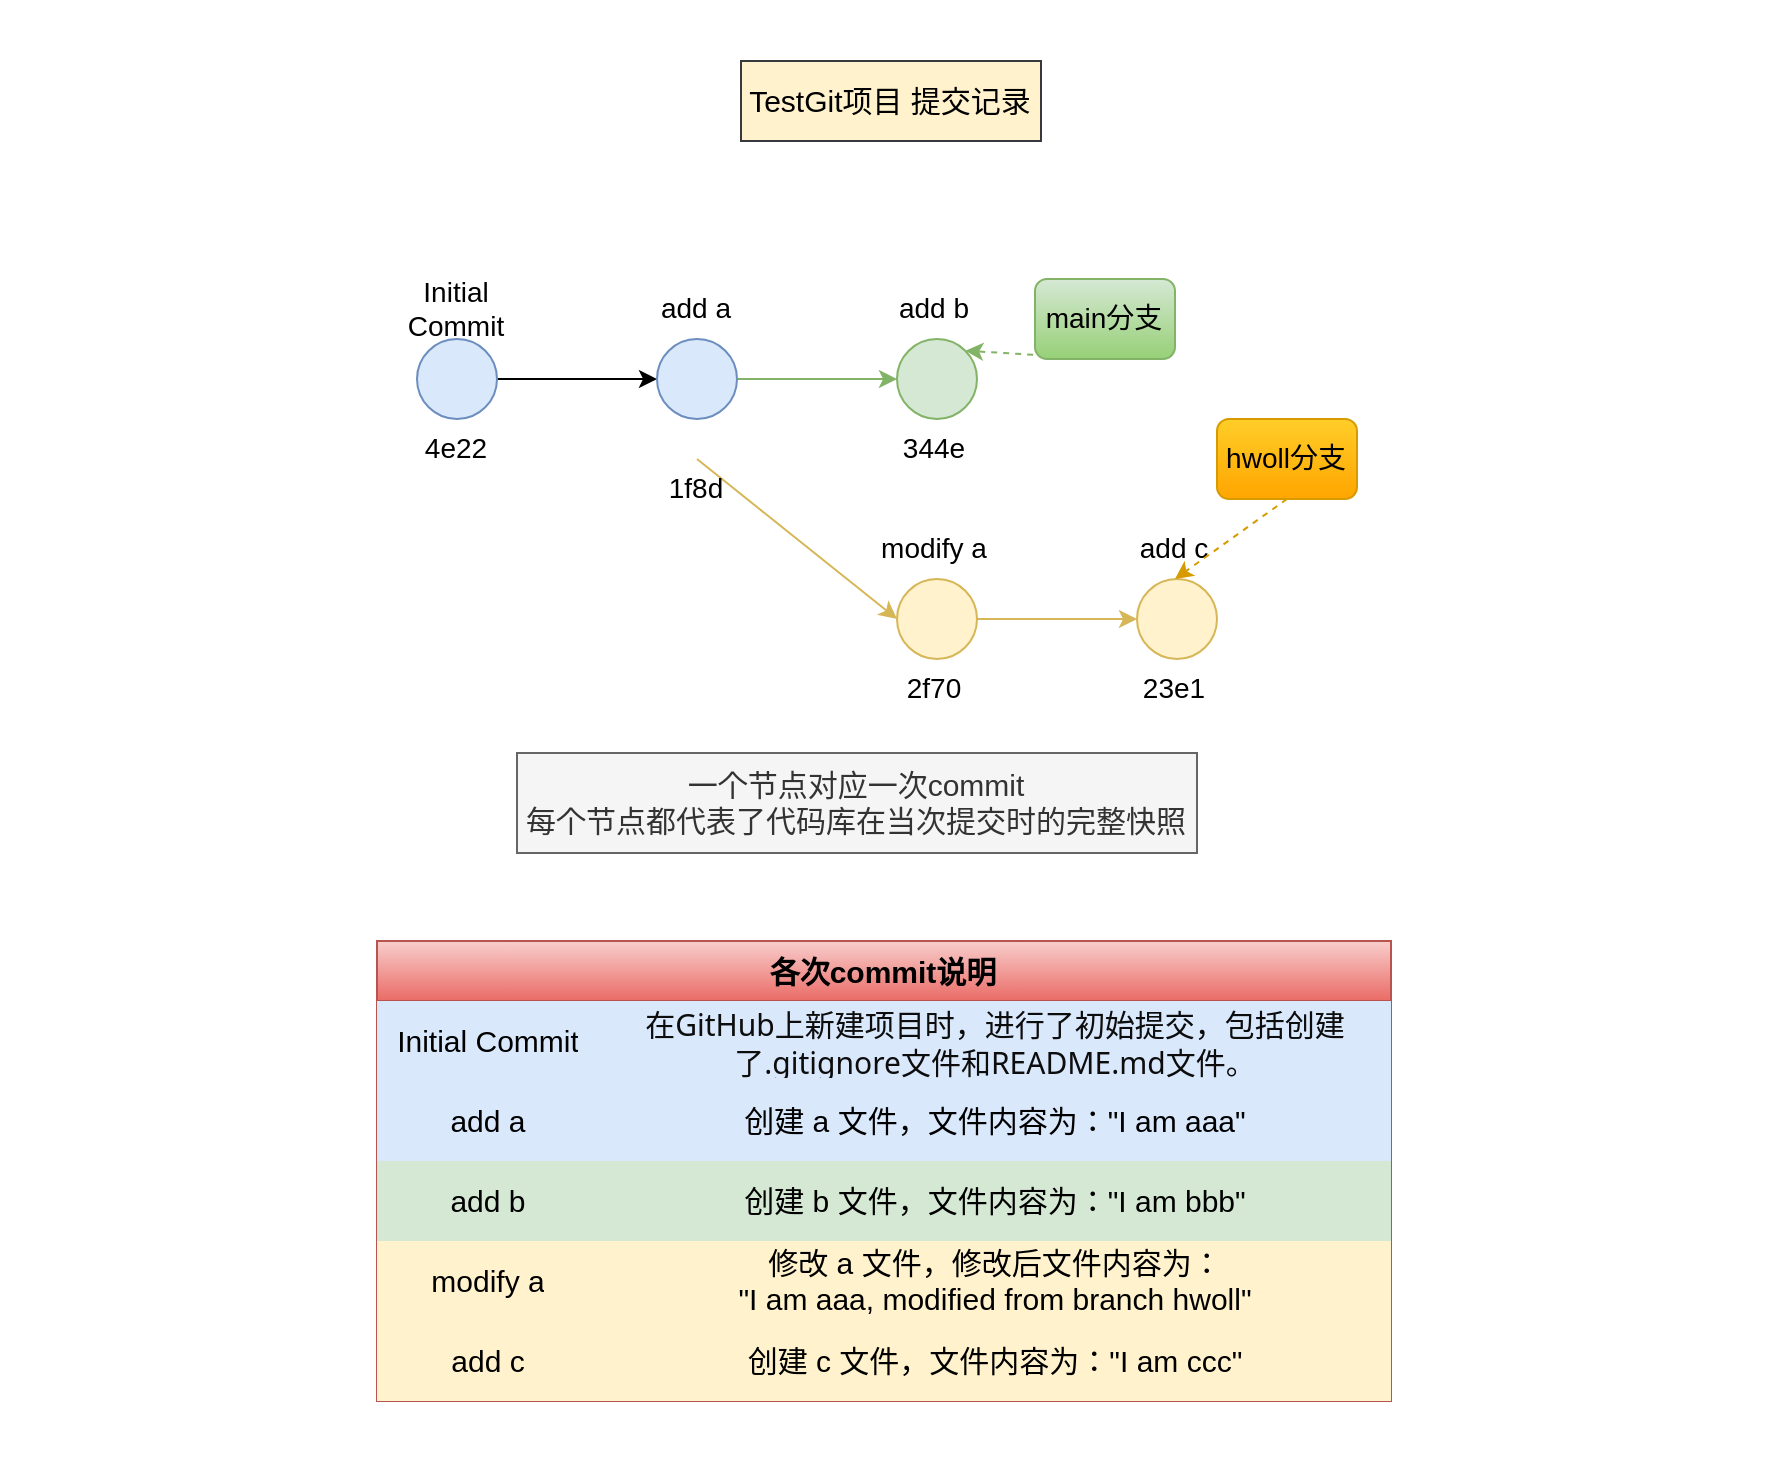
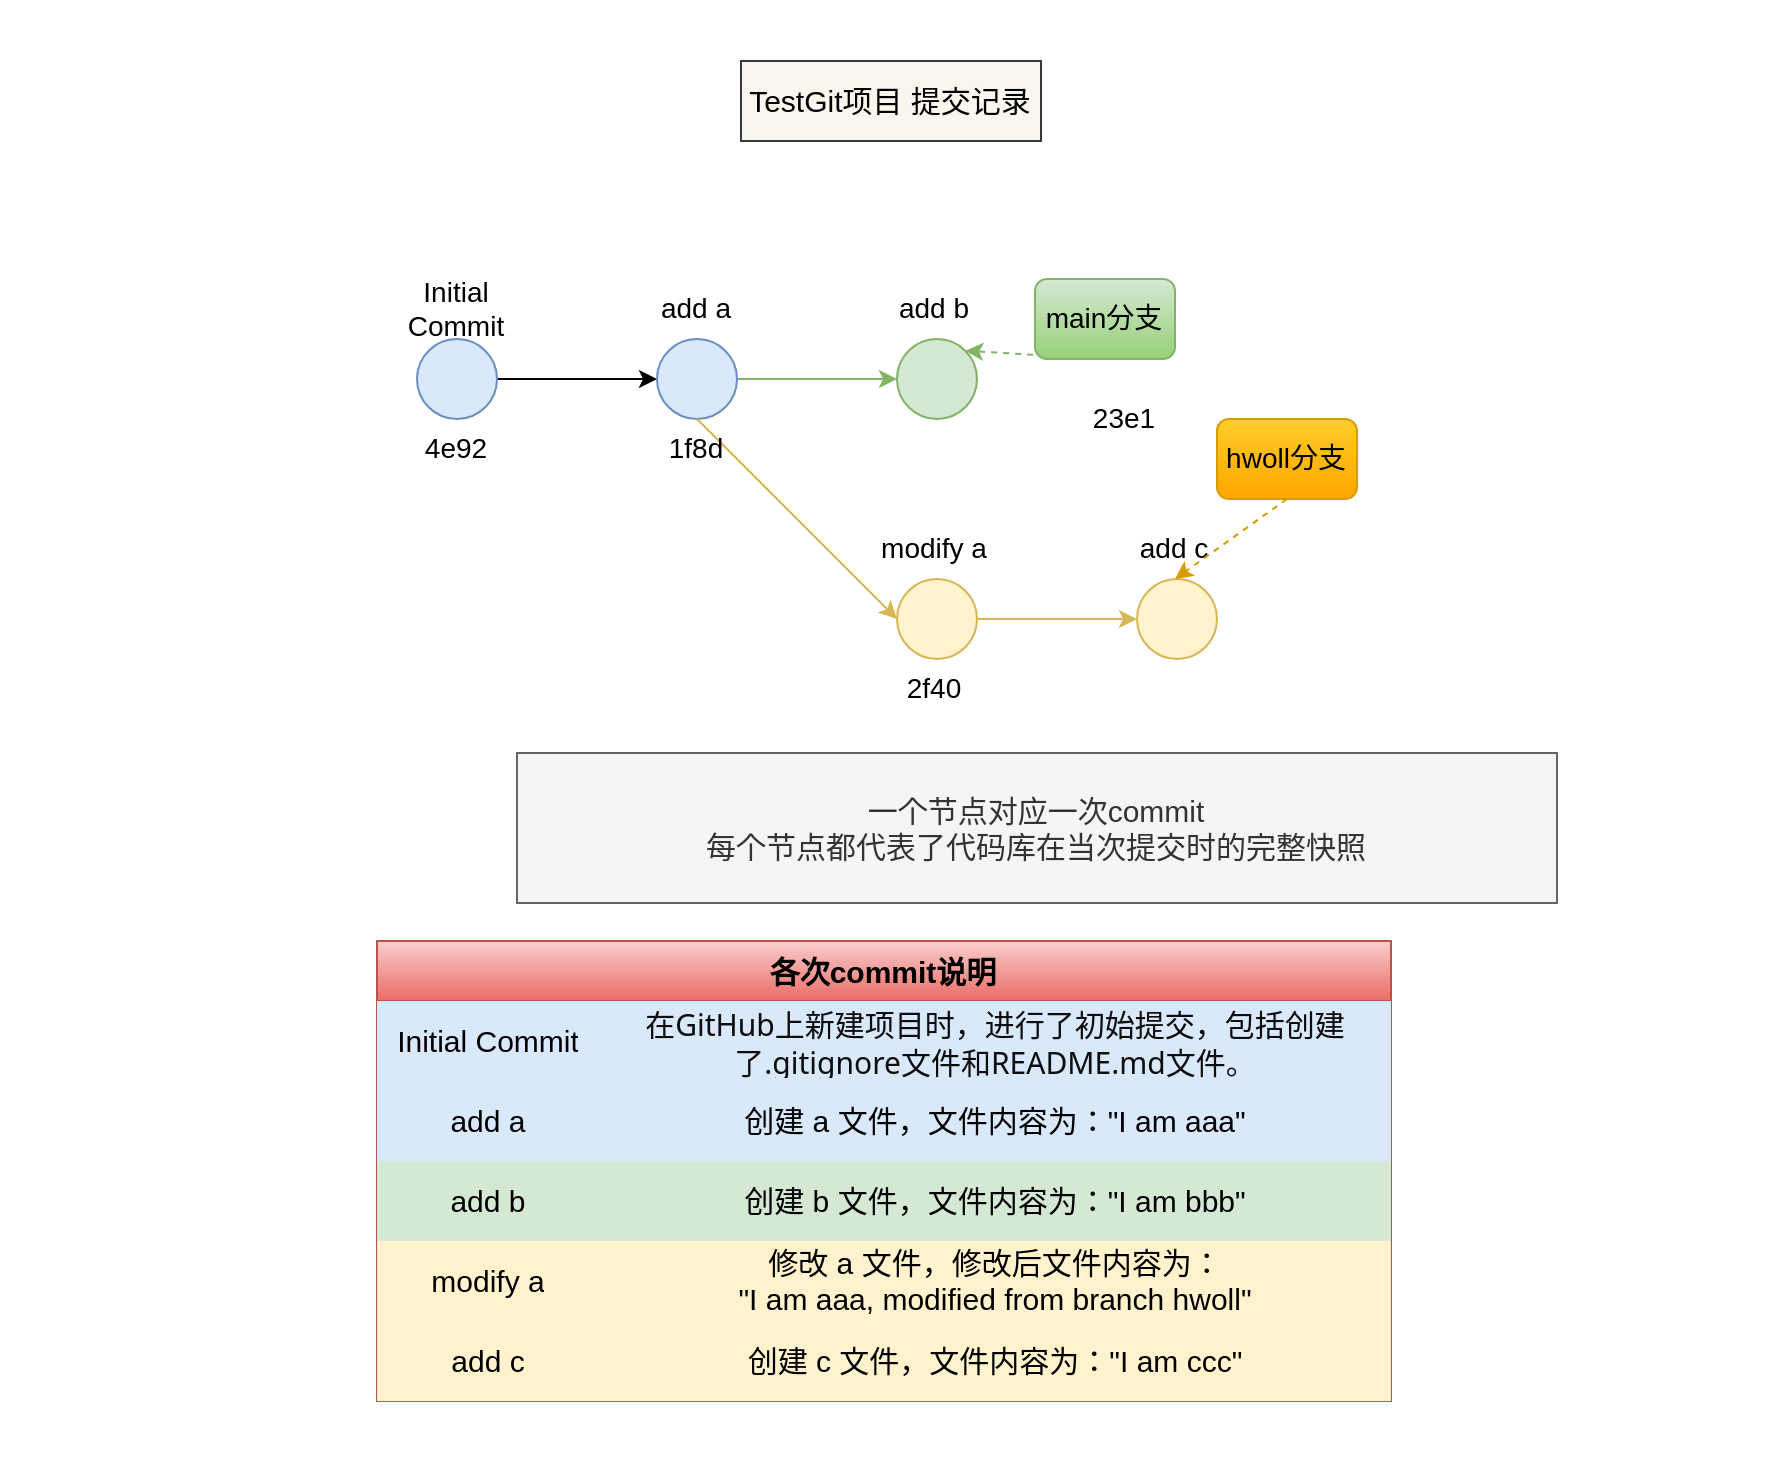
  <mxCell id="0" />
  <mxCell id="1" parent="0" />
  <mxCell id="2" style="edgeStyle=none;html=1;exitX=1;exitY=0.5;exitDx=0;exitDy=0;entryX=0;entryY=0.5;entryDx=0;entryDy=0;fontSize=14;" parent="1" source="3" target="7" edge="1"><mxGeometry relative="1" as="geometry" /></mxCell>
  <mxCell id="3" value="" style="ellipse;whiteSpace=wrap;html=1;aspect=fixed;fillColor=#dae8fc;strokeColor=#6c8ebf;fontSize=14;" parent="1" vertex="1"><mxGeometry x="208" y="169" width="40" height="40" as="geometry" /></mxCell>
  <mxCell id="4" value="Initial Commit" style="text;html=1;strokeColor=none;fillColor=none;align=center;verticalAlign=middle;whiteSpace=wrap;rounded=0;fontSize=14;" parent="1" vertex="1"><mxGeometry x="188" y="139" width="80" height="30" as="geometry" /></mxCell>
- <mxCell id="5" value="4e22" style="text;html=1;strokeColor=none;fillColor=none;align=center;verticalAlign=middle;whiteSpace=wrap;rounded=0;fontSize=14;" parent="1" vertex="1"><mxGeometry x="198" y="209" width="60" height="30" as="geometry" /></mxCell>
+ <mxCell id="5" value="4e92" style="text;html=1;strokeColor=none;fillColor=none;align=center;verticalAlign=middle;whiteSpace=wrap;rounded=0;fontSize=14;" parent="1" vertex="1"><mxGeometry x="198" y="209" width="60" height="30" as="geometry" /></mxCell>
  <mxCell id="6" style="edgeStyle=none;html=1;exitX=1;exitY=0.5;exitDx=0;exitDy=0;entryX=0;entryY=0.5;entryDx=0;entryDy=0;fontSize=14;fillColor=#d5e8d4;strokeColor=#82b366;" parent="1" source="7" target="11" edge="1"><mxGeometry relative="1" as="geometry" /></mxCell>
  <mxCell id="7" value="" style="ellipse;whiteSpace=wrap;html=1;aspect=fixed;fillColor=#dae8fc;strokeColor=#6c8ebf;fontSize=14;" parent="1" vertex="1"><mxGeometry x="328" y="169" width="40" height="40" as="geometry" /></mxCell>
  <mxCell id="8" value="add a" style="text;html=1;strokeColor=none;fillColor=none;align=center;verticalAlign=middle;whiteSpace=wrap;rounded=0;fontSize=14;" parent="1" vertex="1"><mxGeometry x="308" y="139" width="80" height="30" as="geometry" /></mxCell>
  <mxCell id="9" style="edgeStyle=none;html=1;exitX=0.5;exitY=0;exitDx=0;exitDy=0;entryX=0;entryY=0.5;entryDx=0;entryDy=0;fontSize=14;fillColor=#fff2cc;strokeColor=#d6b656;" parent="1" source="10" target="16" edge="1"><mxGeometry relative="1" as="geometry" /></mxCell>
- <mxCell id="10" value="1f8d" style="text;html=1;strokeColor=none;fillColor=none;align=center;verticalAlign=middle;whiteSpace=wrap;rounded=0;fontSize=14;" parent="1" vertex="1"><mxGeometry x="318" y="229" width="60" height="30" as="geometry" /></mxCell>
+ <mxCell id="10" value="1f8d" style="text;html=1;strokeColor=none;fillColor=none;align=center;verticalAlign=middle;whiteSpace=wrap;rounded=0;fontSize=14;" parent="1" vertex="1"><mxGeometry x="318" y="209" width="60" height="30" as="geometry" /></mxCell>
  <mxCell id="11" value="" style="ellipse;whiteSpace=wrap;html=1;aspect=fixed;fillColor=#d5e8d4;strokeColor=#82b366;fontSize=14;" parent="1" vertex="1"><mxGeometry x="448" y="169" width="40" height="40" as="geometry" /></mxCell>
  <mxCell id="12" value="add b" style="text;html=1;strokeColor=none;fillColor=none;align=center;verticalAlign=middle;whiteSpace=wrap;rounded=0;fontSize=14;" parent="1" vertex="1"><mxGeometry x="427" y="139" width="80" height="30" as="geometry" /></mxCell>
- <mxCell id="13" value="344e" style="text;html=1;strokeColor=none;fillColor=none;align=center;verticalAlign=middle;whiteSpace=wrap;rounded=0;fontSize=14;" parent="1" vertex="1"><mxGeometry x="437" y="209" width="60" height="30" as="geometry" /></mxCell>
- <mxCell id="14" value="一个节点对应一次commit&lt;br style=&quot;font-size: 15px;&quot;&gt;每个节点都代表了代码库在当次提交时的完整快照" style="text;html=1;strokeColor=#666666;fillColor=#f5f5f5;align=center;verticalAlign=middle;whiteSpace=wrap;rounded=0;fontColor=#333333;fontSize=15;" parent="1" vertex="1"><mxGeometry x="258" y="376" width="340" height="50" as="geometry" /></mxCell>
+ <mxCell id="14" value="一个节点对应一次commit&lt;br style=&quot;font-size: 15px;&quot;&gt;每个节点都代表了代码库在当次提交时的完整快照" style="text;html=1;strokeColor=#666666;fillColor=#f5f5f5;align=center;verticalAlign=middle;whiteSpace=wrap;rounded=0;fontColor=#333333;fontSize=15;" parent="1" vertex="1"><mxGeometry x="258" y="376" width="520" height="75" as="geometry" /></mxCell>
  <mxCell id="15" style="edgeStyle=none;html=1;exitX=1;exitY=0.5;exitDx=0;exitDy=0;entryX=0;entryY=0.5;entryDx=0;entryDy=0;fontSize=14;fillColor=#fff2cc;strokeColor=#d6b656;" parent="1" source="16" target="19" edge="1"><mxGeometry relative="1" as="geometry" /></mxCell>
  <mxCell id="16" value="" style="ellipse;whiteSpace=wrap;html=1;aspect=fixed;fillColor=#fff2cc;strokeColor=#d6b656;fontSize=14;" parent="1" vertex="1"><mxGeometry x="448" y="289" width="40" height="40" as="geometry" /></mxCell>
  <mxCell id="17" value="modify a" style="text;html=1;strokeColor=none;fillColor=none;align=center;verticalAlign=middle;whiteSpace=wrap;rounded=0;fontSize=14;" parent="1" vertex="1"><mxGeometry x="427" y="259" width="80" height="30" as="geometry" /></mxCell>
- <mxCell id="18" value="2f70" style="text;html=1;strokeColor=none;fillColor=none;align=center;verticalAlign=middle;whiteSpace=wrap;rounded=0;fontSize=14;" parent="1" vertex="1"><mxGeometry x="437" y="329" width="60" height="30" as="geometry" /></mxCell>
+ <mxCell id="18" value="2f40" style="text;html=1;strokeColor=none;fillColor=none;align=center;verticalAlign=middle;whiteSpace=wrap;rounded=0;fontSize=14;" parent="1" vertex="1"><mxGeometry x="437" y="329" width="60" height="30" as="geometry" /></mxCell>
  <mxCell id="19" value="" style="ellipse;whiteSpace=wrap;html=1;aspect=fixed;fillColor=#fff2cc;strokeColor=#d6b656;fontSize=14;" parent="1" vertex="1"><mxGeometry x="568" y="289" width="40" height="40" as="geometry" /></mxCell>
  <mxCell id="20" value="add c" style="text;html=1;strokeColor=none;fillColor=none;align=center;verticalAlign=middle;whiteSpace=wrap;rounded=0;fontSize=14;" parent="1" vertex="1"><mxGeometry x="547" y="259" width="80" height="30" as="geometry" /></mxCell>
- <mxCell id="21" value="23e1" style="text;html=1;strokeColor=none;fillColor=none;align=center;verticalAlign=middle;whiteSpace=wrap;rounded=0;fontSize=14;" parent="1" vertex="1"><mxGeometry x="557" y="329" width="60" height="30" as="geometry" /></mxCell>
+ <mxCell id="21" value="23e1" style="text;html=1;strokeColor=none;fillColor=none;align=center;verticalAlign=middle;whiteSpace=wrap;rounded=0;fontSize=14;" parent="1" vertex="1"><mxGeometry x="532" y="194" width="60" height="30" as="geometry" /></mxCell>
  <mxCell id="22" style="edgeStyle=none;html=1;exitX=0.5;exitY=1;exitDx=0;exitDy=0;entryX=1;entryY=0;entryDx=0;entryDy=0;fontSize=14;fillColor=#d5e8d4;gradientColor=#97d077;strokeColor=#82b366;dashed=1;" parent="1" source="23" target="11" edge="1"><mxGeometry relative="1" as="geometry" /></mxCell>
  <mxCell id="23" value="main分支" style="rounded=1;whiteSpace=wrap;html=1;fontSize=14;fillColor=#d5e8d4;gradientColor=#97d077;strokeColor=#82b366;" parent="1" vertex="1"><mxGeometry x="517" y="139" width="70" height="40" as="geometry" /></mxCell>
  <mxCell id="24" style="edgeStyle=none;html=1;exitX=0.5;exitY=1;exitDx=0;exitDy=0;entryX=0.5;entryY=1;entryDx=0;entryDy=0;fontSize=14;fillColor=#ffcd28;gradientColor=#ffa500;strokeColor=#d79b00;dashed=1;" parent="1" source="25" target="20" edge="1"><mxGeometry relative="1" as="geometry" /></mxCell>
  <mxCell id="25" value="hwoll分支" style="rounded=1;whiteSpace=wrap;html=1;fontSize=14;fillColor=#ffcd28;gradientColor=#ffa500;strokeColor=#d79b00;" parent="1" vertex="1"><mxGeometry x="608" y="209" width="70" height="40" as="geometry" /></mxCell>
- <mxCell id="26" value="TestGit项目 提交记录" style="rounded=0;whiteSpace=wrap;html=1;fontSize=15;fillColor=#fff2cc;strokeColor=#36393d;" parent="1" vertex="1"><mxGeometry x="370" y="30" width="150" height="40" as="geometry" /></mxCell>
+ <mxCell id="26" value="TestGit项目 提交记录" style="rounded=0;whiteSpace=wrap;html=1;fontSize=15;fillColor=#f9f7ed;strokeColor=#36393d;" parent="1" vertex="1"><mxGeometry x="370" y="30" width="150" height="40" as="geometry" /></mxCell>
  <mxCell id="27" value="" style="endArrow=none;html=1;dashed=1;fontSize=14;strokeColor=none;" parent="1" edge="1"><mxGeometry width="50" height="50" relative="1" as="geometry"><mxPoint x="25" y="719" as="sourcePoint" /><mxPoint x="865" y="719" as="targetPoint" /></mxGeometry></mxCell>
  <mxCell id="28" value="" style="endArrow=none;html=1;dashed=1;fontSize=14;strokeColor=none;" parent="1" edge="1"><mxGeometry width="50" height="50" relative="1" as="geometry"><mxPoint y="20" as="sourcePoint" x="20" /><mxPoint x="860" y="20" as="targetPoint" /></mxGeometry></mxCell>
  <mxCell id="29" value="各次commit说明" style="shape=table;startSize=30;container=1;collapsible=0;childLayout=tableLayout;fontStyle=1;align=center;labelBackgroundColor=none;fontSize=15;fillColor=#f8cecc;gradientColor=#ea6b66;strokeColor=#b85450;" vertex="1" parent="1"><mxGeometry x="188" y="470" width="507" height="230" as="geometry" /></mxCell>
  <mxCell id="30" value="" style="shape=tableRow;horizontal=0;startSize=0;swimlaneHead=0;swimlaneBody=0;top=0;left=0;bottom=0;right=0;collapsible=0;dropTarget=0;fillColor=none;points=[[0,0.5],[1,0.5]];portConstraint=eastwest;labelBackgroundColor=none;fontSize=14;" vertex="1" parent="29"><mxGeometry y="30" width="507" height="40" as="geometry" /></mxCell>
  <mxCell id="31" value="Initial Commit" style="shape=partialRectangle;html=1;whiteSpace=wrap;connectable=0;fillColor=#dae8fc;top=0;left=0;bottom=0;right=0;overflow=hidden;labelBackgroundColor=none;fontSize=15;strokeColor=#6c8ebf;" vertex="1" parent="30"><mxGeometry width="112" height="40" as="geometry"><mxRectangle width="112" height="40" as="alternateBounds" /></mxGeometry></mxCell>
  <mxCell id="32" value="&lt;span style=&quot;color: rgb(13, 13, 13); font-family: Söhne, ui-sans-serif, system-ui, -apple-system, &amp;quot;Segoe UI&amp;quot;, Roboto, Ubuntu, Cantarell, &amp;quot;Noto Sans&amp;quot;, sans-serif, &amp;quot;Helvetica Neue&amp;quot;, Arial, &amp;quot;Apple Color Emoji&amp;quot;, &amp;quot;Segoe UI Emoji&amp;quot;, &amp;quot;Segoe UI Symbol&amp;quot;, &amp;quot;Noto Color Emoji&amp;quot;; caret-color: rgb(13, 13, 13); font-size: 15px;&quot;&gt;在GitHub上新建项目时，进行了初始提交，包括创建了.gitignore文件和README.md文件。&lt;/span&gt;" style="shape=partialRectangle;html=1;whiteSpace=wrap;connectable=0;fillColor=#dae8fc;top=0;left=0;bottom=0;right=0;overflow=hidden;labelBackgroundColor=none;fontSize=15;strokeColor=#6c8ebf;" vertex="1" parent="30"><mxGeometry x="112" width="395" height="40" as="geometry"><mxRectangle width="395" height="40" as="alternateBounds" /></mxGeometry></mxCell>
  <mxCell id="33" value="" style="shape=tableRow;horizontal=0;startSize=0;swimlaneHead=0;swimlaneBody=0;top=0;left=0;bottom=0;right=0;collapsible=0;dropTarget=0;fillColor=none;points=[[0,0.5],[1,0.5]];portConstraint=eastwest;labelBackgroundColor=none;fontSize=14;" vertex="1" parent="29"><mxGeometry y="70" width="507" height="40" as="geometry" /></mxCell>
  <mxCell id="34" value="add a" style="shape=partialRectangle;html=1;whiteSpace=wrap;connectable=0;fillColor=#dae8fc;top=0;left=0;bottom=0;right=0;overflow=hidden;labelBackgroundColor=none;fontSize=15;strokeColor=#6c8ebf;" vertex="1" parent="33"><mxGeometry width="112" height="40" as="geometry"><mxRectangle width="112" height="40" as="alternateBounds" /></mxGeometry></mxCell>
  <mxCell id="35" value="创建 a 文件，文件内容为：&quot;I am aaa&quot;" style="shape=partialRectangle;html=1;whiteSpace=wrap;connectable=0;fillColor=#dae8fc;top=0;left=0;bottom=0;right=0;overflow=hidden;labelBackgroundColor=none;fontSize=15;strokeColor=#6c8ebf;" vertex="1" parent="33"><mxGeometry x="112" width="395" height="40" as="geometry"><mxRectangle width="395" height="40" as="alternateBounds" /></mxGeometry></mxCell>
  <mxCell id="36" style="shape=tableRow;horizontal=0;startSize=0;swimlaneHead=0;swimlaneBody=0;top=0;left=0;bottom=0;right=0;collapsible=0;dropTarget=0;fillColor=none;points=[[0,0.5],[1,0.5]];portConstraint=eastwest;labelBackgroundColor=none;fontSize=14;" vertex="1" parent="29"><mxGeometry y="110" width="507" height="40" as="geometry" /></mxCell>
  <mxCell id="37" value="add b" style="shape=partialRectangle;html=1;whiteSpace=wrap;connectable=0;fillColor=#d5e8d4;top=0;left=0;bottom=0;right=0;overflow=hidden;labelBackgroundColor=none;fontSize=15;strokeColor=#82b366;" vertex="1" parent="36"><mxGeometry width="112" height="40" as="geometry"><mxRectangle width="112" height="40" as="alternateBounds" /></mxGeometry></mxCell>
  <mxCell id="38" value="创建 b 文件，文件内容为：&quot;I am bbb&quot;" style="shape=partialRectangle;html=1;whiteSpace=wrap;connectable=0;fillColor=#d5e8d4;top=0;left=0;bottom=0;right=0;overflow=hidden;labelBackgroundColor=none;fontSize=15;strokeColor=#82b366;" vertex="1" parent="36"><mxGeometry x="112" width="395" height="40" as="geometry"><mxRectangle width="395" height="40" as="alternateBounds" /></mxGeometry></mxCell>
  <mxCell id="39" style="shape=tableRow;horizontal=0;startSize=0;swimlaneHead=0;swimlaneBody=0;top=0;left=0;bottom=0;right=0;collapsible=0;dropTarget=0;fillColor=none;points=[[0,0.5],[1,0.5]];portConstraint=eastwest;labelBackgroundColor=none;fontSize=14;" vertex="1" parent="29"><mxGeometry y="150" width="507" height="40" as="geometry" /></mxCell>
  <mxCell id="40" value="modify a" style="shape=partialRectangle;html=1;whiteSpace=wrap;connectable=0;fillColor=#fff2cc;top=0;left=0;bottom=0;right=0;overflow=hidden;labelBackgroundColor=none;fontSize=15;strokeColor=#d6b656;" vertex="1" parent="39"><mxGeometry width="112" height="40" as="geometry"><mxRectangle width="112" height="40" as="alternateBounds" /></mxGeometry></mxCell>
  <mxCell id="41" value="修改 a 文件，修改后文件内容为：&lt;br style=&quot;font-size: 15px;&quot;&gt;&quot;I am aaa, modified from branch hwoll&quot;" style="shape=partialRectangle;html=1;whiteSpace=wrap;connectable=0;fillColor=#fff2cc;top=0;left=0;bottom=0;right=0;overflow=hidden;labelBackgroundColor=none;fontSize=15;strokeColor=#d6b656;" vertex="1" parent="39"><mxGeometry x="112" width="395" height="40" as="geometry"><mxRectangle width="395" height="40" as="alternateBounds" /></mxGeometry></mxCell>
  <mxCell id="42" style="shape=tableRow;horizontal=0;startSize=0;swimlaneHead=0;swimlaneBody=0;top=0;left=0;bottom=0;right=0;collapsible=0;dropTarget=0;fillColor=none;points=[[0,0.5],[1,0.5]];portConstraint=eastwest;labelBackgroundColor=none;fontSize=14;" vertex="1" parent="29"><mxGeometry y="190" width="507" height="40" as="geometry" /></mxCell>
  <mxCell id="43" value="add c" style="shape=partialRectangle;html=1;whiteSpace=wrap;connectable=0;fillColor=#fff2cc;top=0;left=0;bottom=0;right=0;overflow=hidden;labelBackgroundColor=none;fontSize=15;strokeColor=#d6b656;" vertex="1" parent="42"><mxGeometry width="112" height="40" as="geometry"><mxRectangle width="112" height="40" as="alternateBounds" /></mxGeometry></mxCell>
  <mxCell id="44" value="创建 c 文件，文件内容为：&quot;I am ccc&quot;" style="shape=partialRectangle;html=1;whiteSpace=wrap;connectable=0;fillColor=#fff2cc;top=0;left=0;bottom=0;right=0;overflow=hidden;labelBackgroundColor=none;fontSize=15;strokeColor=#d6b656;" vertex="1" parent="42"><mxGeometry x="112" width="395" height="40" as="geometry"><mxRectangle width="395" height="40" as="alternateBounds" /></mxGeometry></mxCell>
